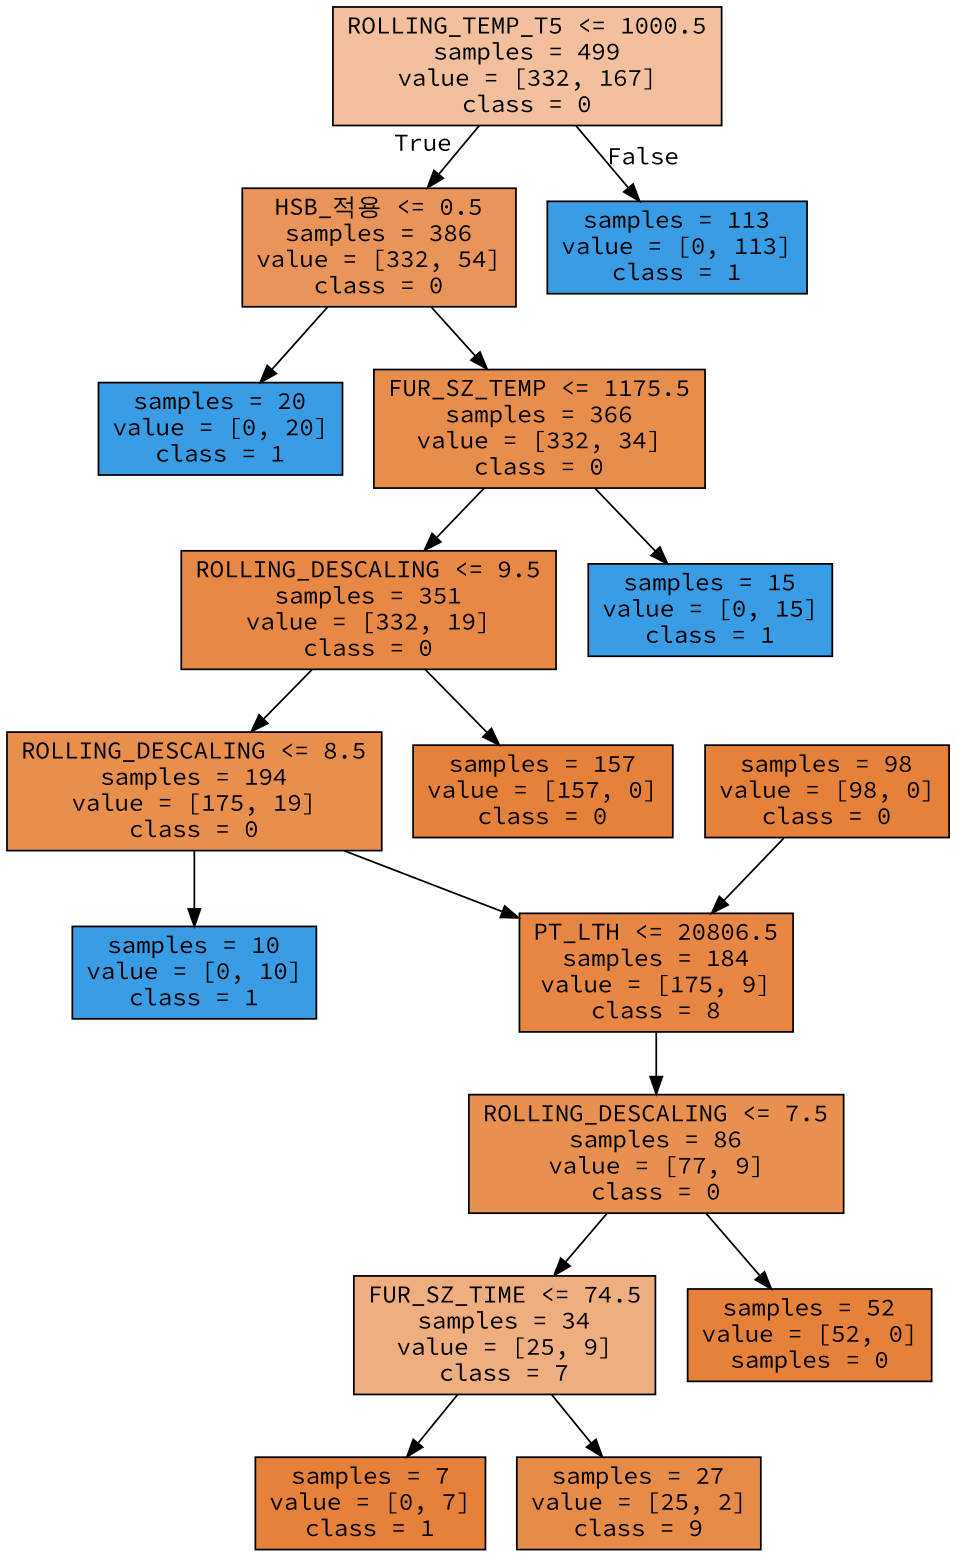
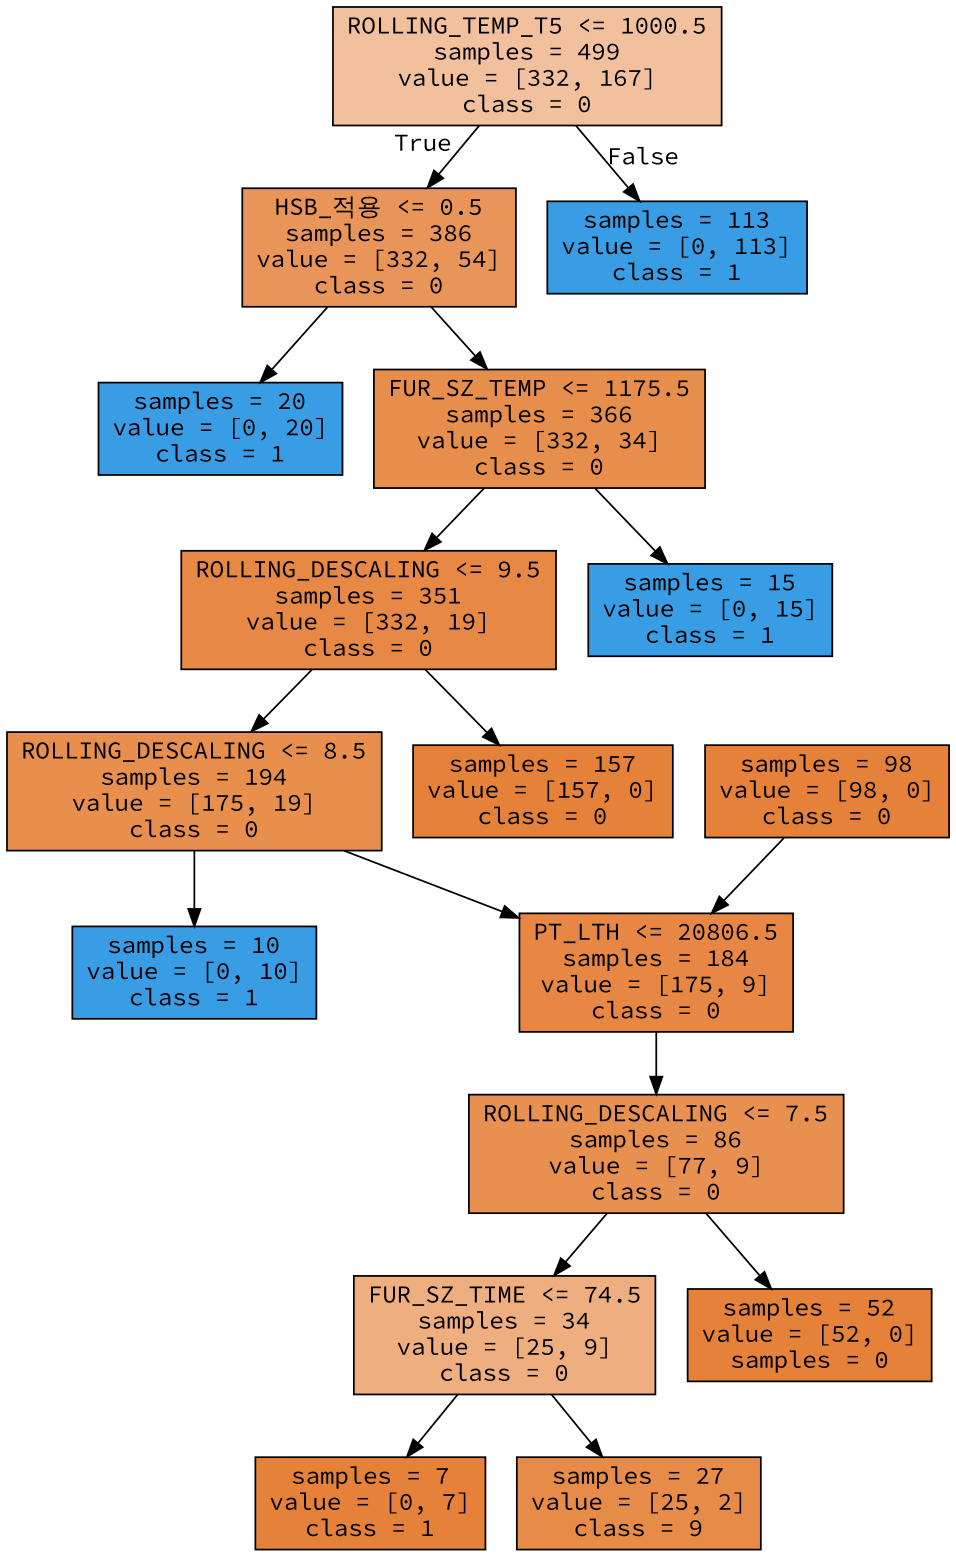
  digraph {
    fontname="Source Code Pro"
    node [color=black fillcolor="#399de5ff" fontname="Source Code Pro" shape=box style=filled]
    edge [fontname="Source Code Pro"]
    n1 [fillcolor="#e581397f" label="ROLLING_TEMP_T5 <= 1000.5\nsamples = 499\nvalue = [332, 167]\nclass = 0"]
    n2 [fillcolor="#e58139d6" label="HSB_적용 <= 0.5\nsamples = 386\nvalue = [332, 54]\nclass = 0"]
    n3 [label="samples = 113\nvalue = [0, 113]\nclass = 1"]
    n4 [label="samples = 20\nvalue = [0, 20]\nclass = 1"]
    n5 [fillcolor="#e58139e5" label="FUR_SZ_TEMP <= 1175.5\nsamples = 366\nvalue = [332, 34]\nclass = 0"]
    n6 [fillcolor="#e58139f0" label="ROLLING_DESCALING <= 9.5\nsamples = 351\nvalue = [332, 19]\nclass = 0"]
    n7 [label="samples = 15\nvalue = [0, 15]\nclass = 1"]
    n8 [fillcolor="#e58139e3" label="ROLLING_DESCALING <= 8.5\nsamples = 194\nvalue = [175, 19]\nclass = 0"]
    n9 [fillcolor="#e58139ff" label="samples = 157\nvalue = [157, 0]\nclass = 0"]
-   n10 [fillcolor="#e58139f2" label="PT_LTH <= 20806.5\nsamples = 184\nvalue = [175, 9]\nclass = 8"]
+   n10 [fillcolor="#e58139f2" label="PT_LTH <= 20806.5\nsamples = 184\nvalue = [175, 9]\nclass = 0"]
    n11 [label="samples = 10\nvalue = [0, 10]\nclass = 1"]
    n12 [fillcolor="#e58139e1" label="ROLLING_DESCALING <= 7.5\nsamples = 86\nvalue = [77, 9]\nclass = 0"]
    n13 [fillcolor="#e58139ff" label="samples = 98\nvalue = [98, 0]\nclass = 0"]
-   n14 [fillcolor="#e58139a3" label="FUR_SZ_TIME <= 74.5\nsamples = 34\nvalue = [25, 9]\nclass = 7"]
+   n14 [fillcolor="#e58139a3" label="FUR_SZ_TIME <= 74.5\nsamples = 34\nvalue = [25, 9]\nclass = 0"]
    n15 [fillcolor="#e58139ff" label="samples = 52\nvalue = [52, 0]\nsamples = 0"]
    n16 [fillcolor="#e58139ff" label="samples = 7\nvalue = [0, 7]\nclass = 1"]
    n17 [fillcolor="#e58139eb" label="samples = 27\nvalue = [25, 2]\nclass = 9"]
    n1 -> n2 [headlabel=True labelangle=45 labeldistance=2.5]
    n1 -> n3 [headlabel=False labelangle=-45 labeldistance=2.5]
    n2 -> n4
    n2 -> n5
    n5 -> n6
    n5 -> n7
    n6 -> n8
    n6 -> n9
    n8 -> n10
    n8 -> n11
    n10 -> n12
    n12 -> n14
    n12 -> n15
    n13 -> n10
    n14 -> n16
    n14 -> n17
  }
